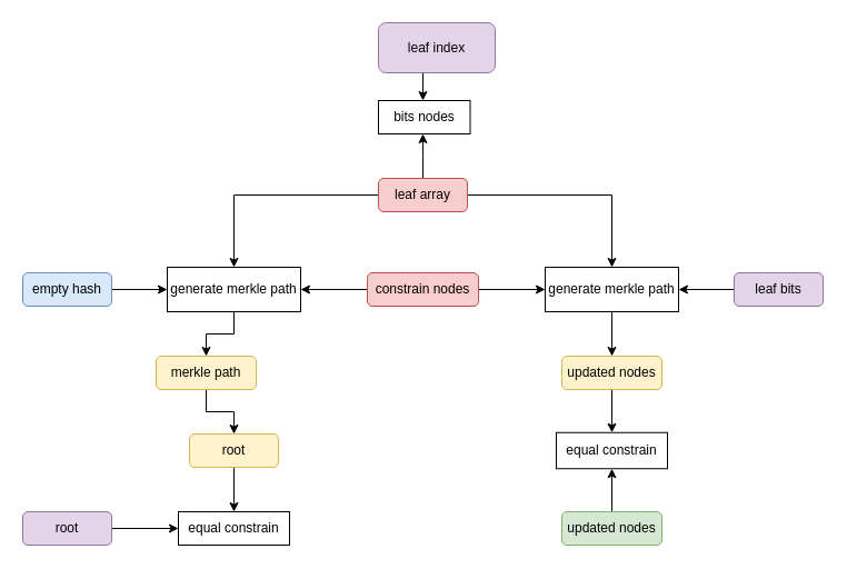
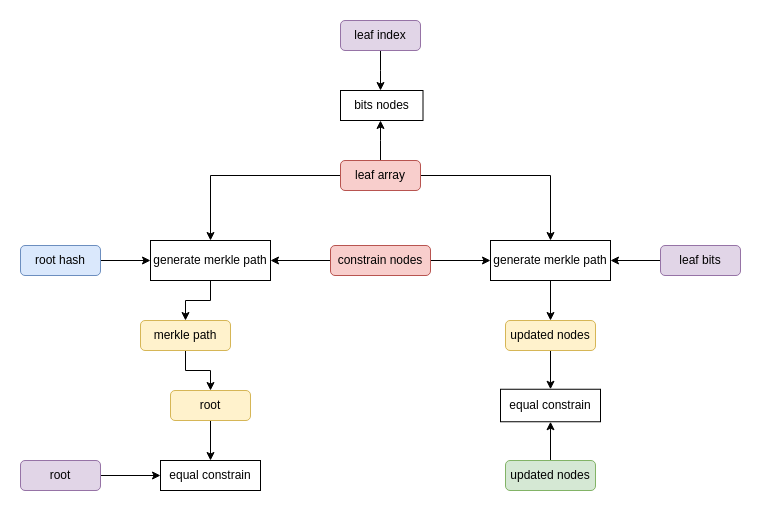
  <mxCell id="0" />
  <mxCell id="1" parent="0" />
  <mxCell id="2" style="edgeStyle=orthogonalEdgeStyle;rounded=0;orthogonalLoop=1;jettySize=auto;html=1;exitX=0.5;exitY=1;exitDx=0;exitDy=0;" parent="1" source="3" target="18" edge="1"><mxGeometry relative="1" as="geometry" /></mxCell>
  <mxCell id="3" value="generate merkle path" style="rounded=0;whiteSpace=wrap;html=1;" parent="1" vertex="1"><mxGeometry x="150" y="240" width="120" height="40" as="geometry" /></mxCell>
  <mxCell id="4" style="edgeStyle=orthogonalEdgeStyle;rounded=0;orthogonalLoop=1;jettySize=auto;html=1;exitX=0.5;exitY=1;exitDx=0;exitDy=0;entryX=0.5;entryY=0;entryDx=0;entryDy=0;" parent="1" source="5" target="25" edge="1"><mxGeometry relative="1" as="geometry" /></mxCell>
  <mxCell id="5" value="generate merkle path" style="rounded=0;whiteSpace=wrap;html=1;" parent="1" vertex="1"><mxGeometry x="490" y="240" width="120" height="40" as="geometry" /></mxCell>
  <mxCell id="6" style="edgeStyle=orthogonalEdgeStyle;rounded=0;orthogonalLoop=1;jettySize=auto;html=1;exitX=0;exitY=0.5;exitDx=0;exitDy=0;" parent="1" source="8" target="3" edge="1"><mxGeometry relative="1" as="geometry" /></mxCell>
  <mxCell id="7" style="edgeStyle=orthogonalEdgeStyle;rounded=0;orthogonalLoop=1;jettySize=auto;html=1;exitX=1;exitY=0.5;exitDx=0;exitDy=0;entryX=0;entryY=0.5;entryDx=0;entryDy=0;" parent="1" source="8" target="5" edge="1"><mxGeometry relative="1" as="geometry" /></mxCell>
  <mxCell id="8" value="constrain nodes" style="rounded=1;whiteSpace=wrap;html=1;fontFamily=Helvetica;fillColor=#f8cecc;strokeColor=#b85450;" parent="1" vertex="1"><mxGeometry x="330" y="245" width="100" height="30" as="geometry" /></mxCell>
  <mxCell id="9" style="edgeStyle=orthogonalEdgeStyle;rounded=0;orthogonalLoop=1;jettySize=auto;html=1;exitX=0;exitY=0.5;exitDx=0;exitDy=0;entryX=0.5;entryY=0;entryDx=0;entryDy=0;" parent="1" source="12" target="3" edge="1"><mxGeometry relative="1" as="geometry" /></mxCell>
  <mxCell id="10" style="edgeStyle=orthogonalEdgeStyle;rounded=0;orthogonalLoop=1;jettySize=auto;html=1;exitX=1;exitY=0.5;exitDx=0;exitDy=0;entryX=0.5;entryY=0;entryDx=0;entryDy=0;" parent="1" source="12" target="5" edge="1"><mxGeometry relative="1" as="geometry" /></mxCell>
  <mxCell id="11" style="edgeStyle=orthogonalEdgeStyle;rounded=0;orthogonalLoop=1;jettySize=auto;html=1;exitX=0.5;exitY=0;exitDx=0;exitDy=0;entryX=0.5;entryY=1;entryDx=0;entryDy=0;" parent="1" source="12" edge="1"><mxGeometry relative="1" as="geometry"><mxPoint x="380" y="120" as="targetPoint" /></mxGeometry></mxCell>
  <mxCell id="12" value="leaf array" style="rounded=1;whiteSpace=wrap;html=1;fontFamily=Helvetica;fillColor=#f8cecc;strokeColor=#b85450;" parent="1" vertex="1"><mxGeometry x="340" y="160" width="80" height="30" as="geometry" /></mxCell>
  <mxCell id="13" style="edgeStyle=orthogonalEdgeStyle;rounded=0;orthogonalLoop=1;jettySize=auto;html=1;exitX=0.5;exitY=1;exitDx=0;exitDy=0;entryX=0.5;entryY=0;entryDx=0;entryDy=0;" parent="1" source="14" edge="1"><mxGeometry relative="1" as="geometry"><mxPoint x="380" y="90" as="targetPoint" /></mxGeometry></mxCell>
- <mxCell id="14" value="leaf index" style="rounded=1;whiteSpace=wrap;html=1;fontFamily=Helvetica;fillColor=#e1d5e7;strokeColor=#9673a6;" parent="1" vertex="1"><mxGeometry x="340" y="20" width="105" height="45" as="geometry" /></mxCell>
+ <mxCell id="14" value="leaf index" style="rounded=1;whiteSpace=wrap;html=1;fontFamily=Helvetica;fillColor=#e1d5e7;strokeColor=#9673a6;" parent="1" vertex="1"><mxGeometry x="340" y="20" width="80" height="30" as="geometry" /></mxCell>
  <mxCell id="15" style="edgeStyle=orthogonalEdgeStyle;rounded=0;orthogonalLoop=1;jettySize=auto;html=1;exitX=1;exitY=0.5;exitDx=0;exitDy=0;entryX=0;entryY=0.5;entryDx=0;entryDy=0;" parent="1" source="16" target="3" edge="1"><mxGeometry relative="1" as="geometry" /></mxCell>
- <mxCell id="16" value="empty hash" style="rounded=1;whiteSpace=wrap;html=1;fontFamily=Helvetica;fillColor=#dae8fc;strokeColor=#6c8ebf;" parent="1" vertex="1"><mxGeometry x="20" y="245" width="80" height="30" as="geometry" /></mxCell>
+ <mxCell id="16" value="root hash" style="rounded=1;whiteSpace=wrap;html=1;fontFamily=Helvetica;fillColor=#dae8fc;strokeColor=#6c8ebf;" parent="1" vertex="1"><mxGeometry x="20" y="245" width="80" height="30" as="geometry" /></mxCell>
  <mxCell id="17" value="" style="edgeStyle=orthogonalEdgeStyle;rounded=0;orthogonalLoop=1;jettySize=auto;html=1;" parent="1" source="18" target="20" edge="1"><mxGeometry relative="1" as="geometry" /></mxCell>
  <mxCell id="18" value="merkle path" style="rounded=1;whiteSpace=wrap;html=1;fontFamily=Helvetica;fillColor=#fff2cc;strokeColor=#d6b656;" parent="1" vertex="1"><mxGeometry x="140" y="320" width="90" height="30" as="geometry" /></mxCell>
  <mxCell id="19" value="" style="edgeStyle=orthogonalEdgeStyle;rounded=0;orthogonalLoop=1;jettySize=auto;html=1;" parent="1" source="20" target="21" edge="1"><mxGeometry relative="1" as="geometry" /></mxCell>
  <mxCell id="20" value="root" style="rounded=1;whiteSpace=wrap;html=1;fontFamily=Helvetica;fillColor=#fff2cc;strokeColor=#d6b656;" parent="1" vertex="1"><mxGeometry x="170" y="390" width="80" height="30" as="geometry" /></mxCell>
  <mxCell id="21" value="equal constrain" style="rounded=0;whiteSpace=wrap;html=1;" parent="1" vertex="1"><mxGeometry x="160" y="460" width="100" height="30" as="geometry" /></mxCell>
  <mxCell id="22" style="edgeStyle=orthogonalEdgeStyle;rounded=0;orthogonalLoop=1;jettySize=auto;html=1;exitX=1;exitY=0.5;exitDx=0;exitDy=0;entryX=0;entryY=0.5;entryDx=0;entryDy=0;" parent="1" source="23" target="21" edge="1"><mxGeometry relative="1" as="geometry" /></mxCell>
  <mxCell id="23" value="root" style="rounded=1;whiteSpace=wrap;html=1;fontFamily=Helvetica;fillColor=#e1d5e7;strokeColor=#9673a6;" parent="1" vertex="1"><mxGeometry x="20" y="460" width="80" height="30" as="geometry" /></mxCell>
  <mxCell id="24" style="edgeStyle=orthogonalEdgeStyle;rounded=0;orthogonalLoop=1;jettySize=auto;html=1;exitX=0.5;exitY=1;exitDx=0;exitDy=0;" parent="1" source="25" target="26" edge="1"><mxGeometry relative="1" as="geometry" /></mxCell>
  <mxCell id="25" value="updated nodes" style="rounded=1;whiteSpace=wrap;html=1;fontFamily=Helvetica;fillColor=#fff2cc;strokeColor=#d6b656;" parent="1" vertex="1"><mxGeometry x="505" y="320" width="90" height="30" as="geometry" /></mxCell>
  <mxCell id="26" value="equal constrain" style="rounded=0;whiteSpace=wrap;html=1;" parent="1" vertex="1"><mxGeometry x="500" y="388.75" width="100" height="32.5" as="geometry" /></mxCell>
  <mxCell id="27" style="edgeStyle=orthogonalEdgeStyle;rounded=0;orthogonalLoop=1;jettySize=auto;html=1;exitX=0.5;exitY=0;exitDx=0;exitDy=0;entryX=0.5;entryY=1;entryDx=0;entryDy=0;" parent="1" source="28" target="26" edge="1"><mxGeometry relative="1" as="geometry" /></mxCell>
  <mxCell id="28" value="updated nodes" style="rounded=1;whiteSpace=wrap;html=1;fontFamily=Helvetica;fillColor=#d5e8d4;strokeColor=#82b366;" parent="1" vertex="1"><mxGeometry x="505" y="460" width="90" height="30" as="geometry" /></mxCell>
  <mxCell id="29" style="edgeStyle=orthogonalEdgeStyle;rounded=0;orthogonalLoop=1;jettySize=auto;html=1;exitX=0;exitY=0.5;exitDx=0;exitDy=0;entryX=1;entryY=0.5;entryDx=0;entryDy=0;" parent="1" source="30" target="5" edge="1"><mxGeometry relative="1" as="geometry" /></mxCell>
  <mxCell id="30" value="leaf bits" style="rounded=1;whiteSpace=wrap;html=1;fontFamily=Helvetica;fillColor=#e1d5e7;strokeColor=#9673a6;" parent="1" vertex="1"><mxGeometry x="660" y="245" width="80" height="30" as="geometry" /></mxCell>
  <mxCell id="31" value="bits nodes" style="rounded=0;whiteSpace=wrap;html=1;" parent="1" vertex="1"><mxGeometry x="340" y="90" width="82.5" height="30" as="geometry" /></mxCell>
